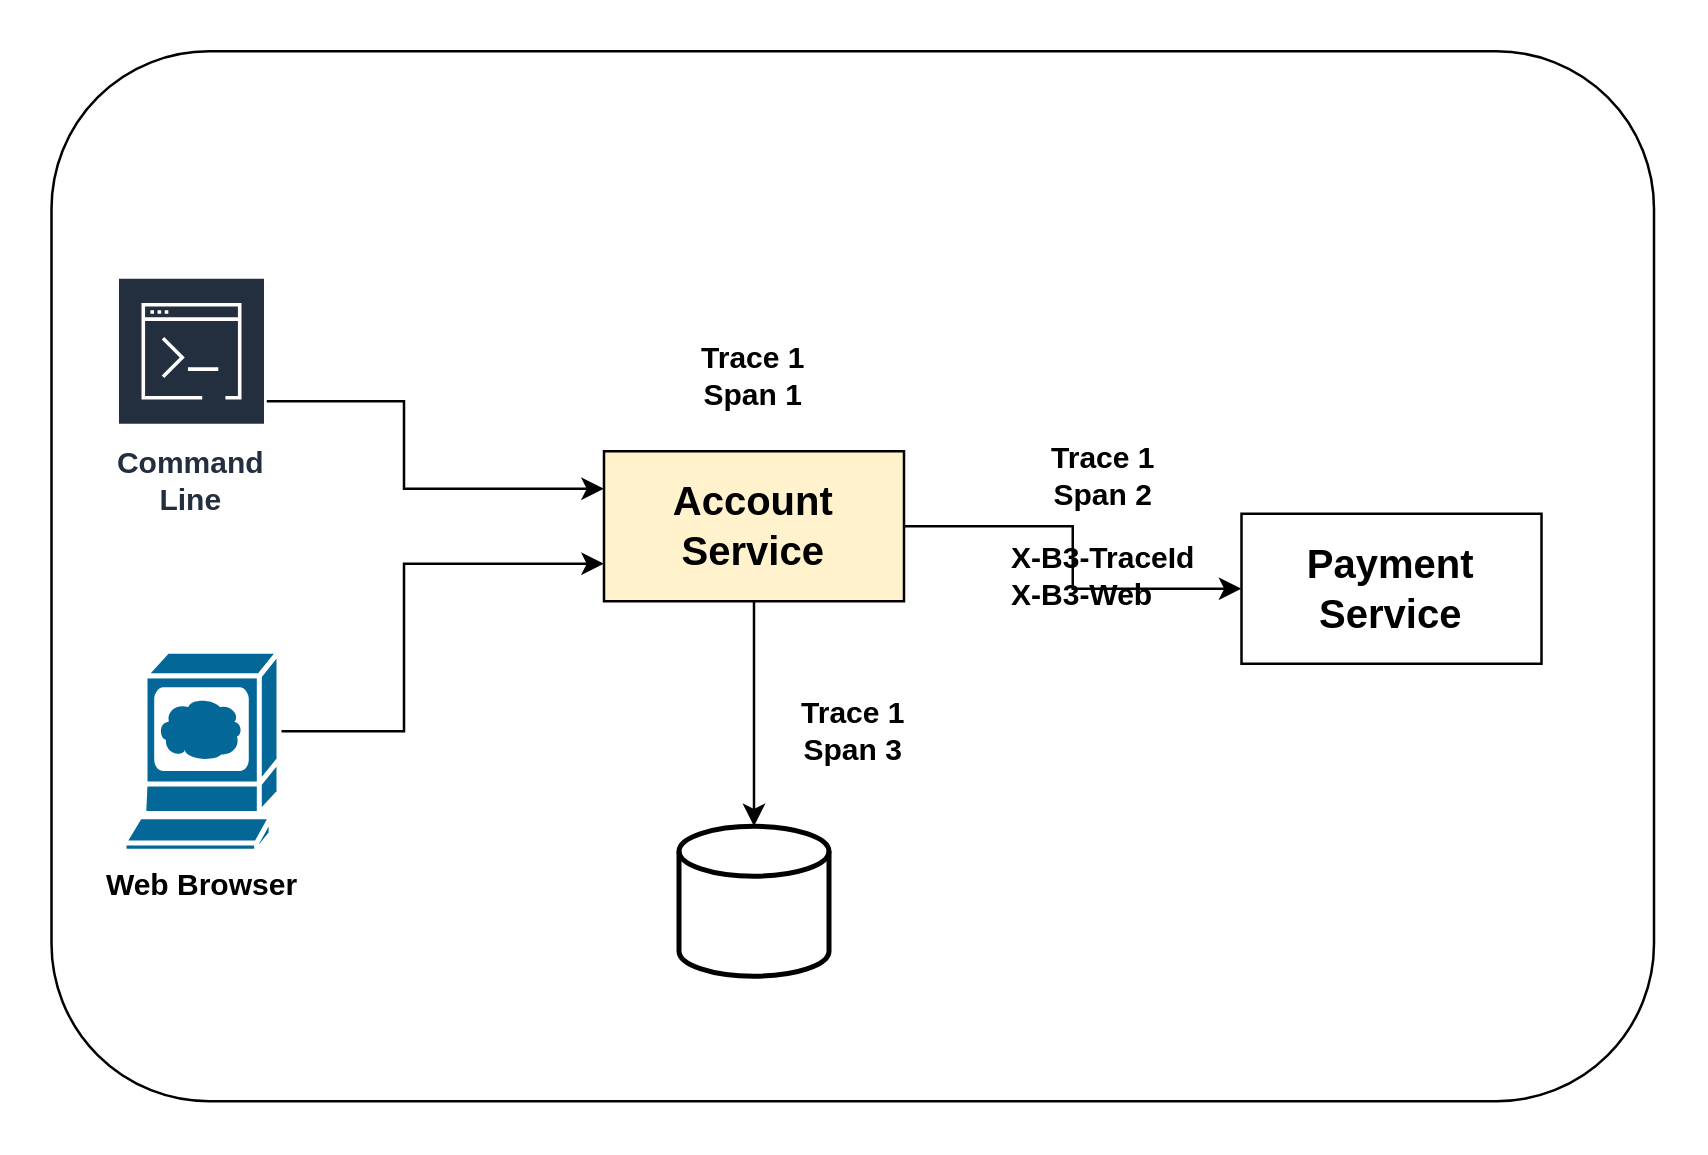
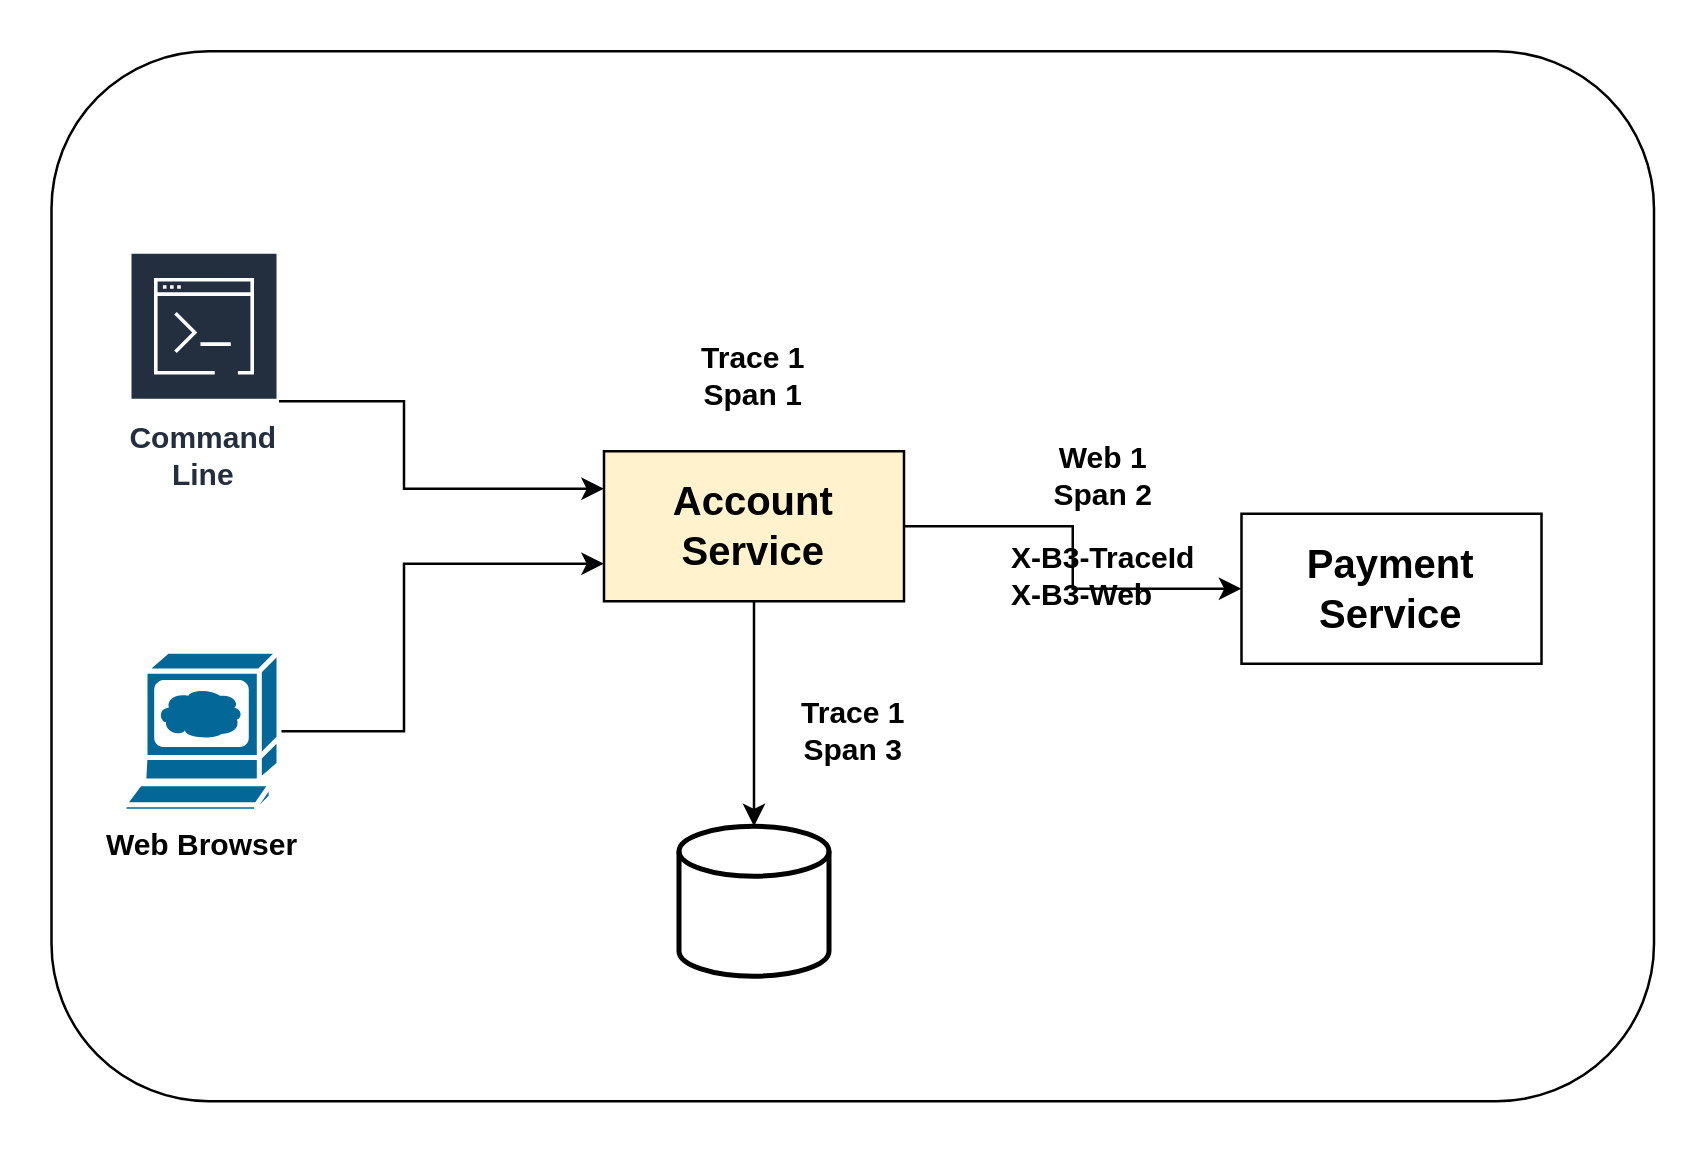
  <mxCell id="0" />
  <mxCell id="1" parent="0" />
  <mxCell id="2" value="" style="rounded=1;whiteSpace=wrap;html=1;" vertex="1" parent="1"><mxGeometry x="20" y="20" width="641" height="420" as="geometry" /></mxCell>
  <mxCell id="3" style="edgeStyle=orthogonalEdgeStyle;rounded=0;orthogonalLoop=1;jettySize=auto;html=1;exitX=1;exitY=0.5;exitDx=0;exitDy=0;entryX=0;entryY=0.5;entryDx=0;entryDy=0;" edge="1" parent="1" source="5" target="6"><mxGeometry relative="1" as="geometry" /></mxCell>
  <mxCell id="4" style="edgeStyle=orthogonalEdgeStyle;rounded=0;orthogonalLoop=1;jettySize=auto;html=1;" edge="1" parent="1" source="5" target="11"><mxGeometry relative="1" as="geometry" /></mxCell>
  <mxCell id="5" value="&lt;b&gt;&lt;font style=&quot;font-size: 16px&quot;&gt;Account Service&lt;/font&gt;&lt;/b&gt;" style="rounded=0;whiteSpace=wrap;html=1;fillColor=#fff2cc;" vertex="1" parent="1"><mxGeometry x="241" y="180" width="120" height="60" as="geometry" /></mxCell>
  <mxCell id="6" value="&lt;b&gt;&lt;font style=&quot;font-size: 16px&quot;&gt;Payment Service&lt;/font&gt;&lt;/b&gt;" style="rounded=0;whiteSpace=wrap;html=1;" vertex="1" parent="1"><mxGeometry x="496" y="205" width="120" height="60" as="geometry" /></mxCell>
  <mxCell id="7" style="edgeStyle=orthogonalEdgeStyle;rounded=0;orthogonalLoop=1;jettySize=auto;html=1;exitX=1;exitY=0.5;exitDx=0;exitDy=0;exitPerimeter=0;entryX=0;entryY=0.75;entryDx=0;entryDy=0;" edge="1" parent="1" source="8" target="5"><mxGeometry relative="1" as="geometry"><Array as="points"><mxPoint y="292" x="161" /><mxPoint y="225" x="161" /></Array></mxGeometry></mxCell>
- <mxCell id="8" value="&lt;b&gt;Web Browser&lt;/b&gt;" style="shape=mxgraph.cisco.computers_and_peripherals.web_browser;html=1;dashed=0;fillColor=#036897;strokeColor=#ffffff;strokeWidth=2;verticalLabelPosition=bottom;verticalAlign=top" vertex="1" parent="1"><mxGeometry x="49" y="260" width="62" height="80" as="geometry" /></mxCell>
+ <mxCell id="8" value="&lt;b&gt;Web Browser&lt;/b&gt;" style="shape=mxgraph.cisco.computers_and_peripherals.web_browser;html=1;dashed=0;fillColor=#036897;strokeColor=#ffffff;strokeWidth=2;verticalLabelPosition=bottom;verticalAlign=top" vertex="1" parent="1"><mxGeometry x="49" y="260" width="62" height="64" as="geometry" /></mxCell>
  <mxCell id="9" style="edgeStyle=orthogonalEdgeStyle;rounded=0;orthogonalLoop=1;jettySize=auto;html=1;entryX=0;entryY=0.25;entryDx=0;entryDy=0;" edge="1" parent="1" source="10" target="5"><mxGeometry relative="1" as="geometry"><Array as="points"><mxPoint y="160" x="161" /><mxPoint y="195" x="161" /></Array></mxGeometry></mxCell>
- <mxCell id="10" value="&lt;font style=&quot;font-size: 12px&quot;&gt;Command Line&lt;/font&gt;" style="outlineConnect=0;fontColor=#232F3E;gradientColor=none;strokeColor=#ffffff;fillColor=#232F3E;dashed=0;verticalLabelPosition=middle;verticalAlign=bottom;align=center;html=1;whiteSpace=wrap;fontSize=10;fontStyle=1;spacing=3;shape=mxgraph.aws4.productIcon;prIcon=mxgraph.aws4.command_line_interface;" vertex="1" parent="1"><mxGeometry x="46" y="110" width="60" height="100" as="geometry" /></mxCell>
+ <mxCell id="10" value="&lt;font style=&quot;font-size: 12px&quot;&gt;Command Line&lt;/font&gt;" style="outlineConnect=0;fontColor=#232F3E;gradientColor=none;strokeColor=#ffffff;fillColor=#232F3E;dashed=0;verticalLabelPosition=middle;verticalAlign=bottom;align=center;html=1;whiteSpace=wrap;fontSize=10;fontStyle=1;spacing=3;shape=mxgraph.aws4.productIcon;prIcon=mxgraph.aws4.command_line_interface;" vertex="1" parent="1"><mxGeometry x="51" y="100" width="60" height="100" as="geometry" /></mxCell>
  <mxCell id="11" value="" style="strokeWidth=2;html=1;shape=mxgraph.flowchart.database;whiteSpace=wrap;" vertex="1" parent="1"><mxGeometry x="271" y="330" width="60" height="60" as="geometry" /></mxCell>
- <mxCell id="12" value="&lt;b&gt;Trace 1&lt;br&gt;Span 2&lt;/b&gt;&lt;br&gt;" style="text;html=1;strokeColor=none;fillColor=none;align=center;verticalAlign=middle;whiteSpace=wrap;rounded=0;" vertex="1" parent="1"><mxGeometry x="411" y="180" width="60" height="20" as="geometry" /></mxCell>
+ <mxCell id="12" value="&lt;b&gt;Web 1&lt;br&gt;Span 2&lt;/b&gt;&lt;br&gt;" style="text;html=1;strokeColor=none;fillColor=none;align=center;verticalAlign=middle;whiteSpace=wrap;rounded=0;" vertex="1" parent="1"><mxGeometry x="411" y="180" width="60" height="20" as="geometry" /></mxCell>
  <mxCell id="13" value="&lt;b&gt;Trace 1&lt;br&gt;Span 3&lt;/b&gt;&lt;br&gt;" style="text;html=1;strokeColor=none;fillColor=none;align=center;verticalAlign=middle;whiteSpace=wrap;rounded=0;" vertex="1" parent="1"><mxGeometry x="310.5" y="282" width="60" height="20" as="geometry" /></mxCell>
  <mxCell id="14" value="&lt;b&gt;Trace 1&lt;br&gt;Span 1&lt;/b&gt;&lt;br&gt;" style="text;html=1;strokeColor=none;fillColor=none;align=center;verticalAlign=middle;whiteSpace=wrap;rounded=0;" vertex="1" parent="1"><mxGeometry x="271" y="140" width="60" height="20" as="geometry" /></mxCell>
  <mxCell id="15" value="&lt;pre&gt;&lt;div style=&quot;text-align: left&quot;&gt;&lt;span style=&quot;font-family: &amp;#34;helvetica&amp;#34; ; white-space: normal&quot;&gt;&lt;b&gt;X-B3-TraceId&lt;/b&gt;&lt;/span&gt;&lt;/div&gt;&lt;div style=&quot;text-align: left&quot;&gt;&lt;span style=&quot;font-family: &amp;#34;helvetica&amp;#34; ; white-space: normal&quot;&gt;&lt;b&gt;X-B3-Web&lt;/b&gt;&lt;/span&gt;&lt;/div&gt;&lt;/pre&gt;" style="text;html=1;strokeColor=none;fillColor=none;align=center;verticalAlign=middle;whiteSpace=wrap;rounded=0;" vertex="1" parent="1"><mxGeometry x="396" y="220" width="90" height="20" as="geometry" /></mxCell>
